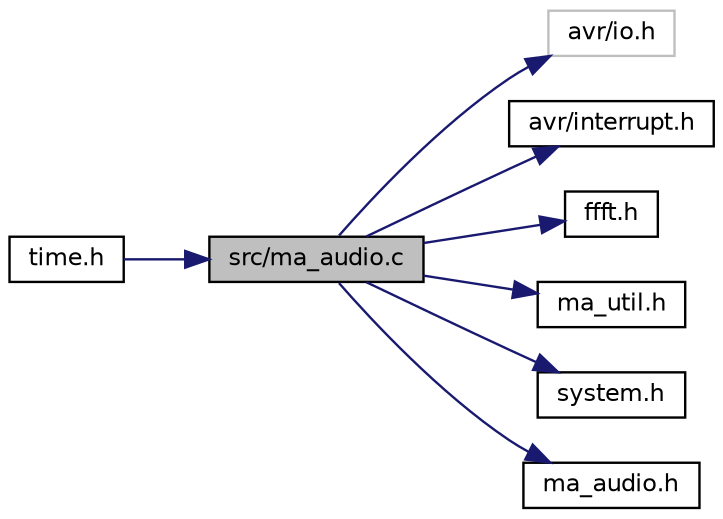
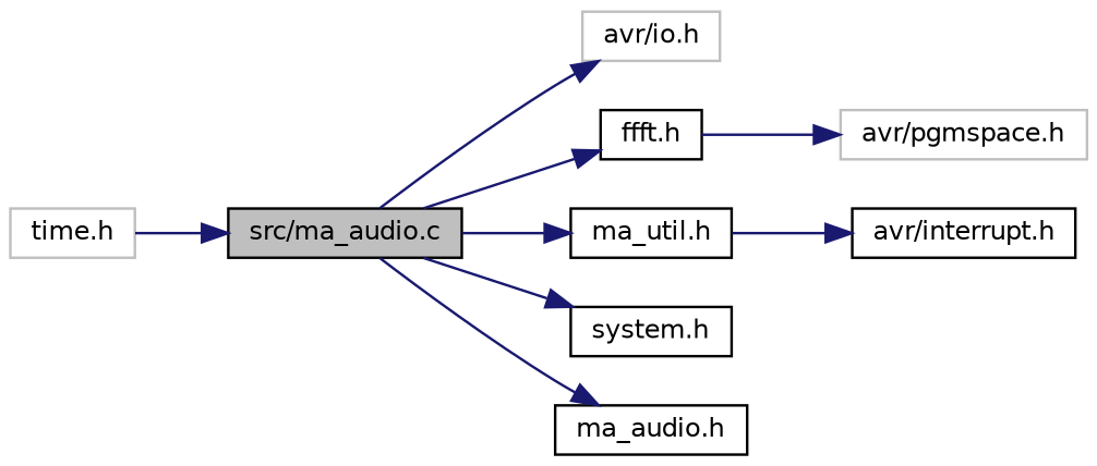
  digraph {
    rankdir=LR
    node [color=black fillcolor=white fontname=Helvetica fontsize=10 shape=record style=filled]
    edge [color=midnightblue fontname=Helvetica fontsize=10 labelfontname=Helvetica labelfontsize=10 style=solid]
    n1 [fillcolor=grey75 fontcolor=black height=0.2 label="src/ma_audio.c" width=0.4]
    n2 [color=grey75 height=0.2 label="avr/io.h" width=0.4]
    n3 [height=0.2 label="avr/interrupt.h" width=0.4]
    n4 [height=0.2 label="ffft.h" width=0.4]
    n5 [height=0.2 label="ma_util.h" width=0.4]
    n6 [height=0.2 label="system.h" width=0.4]
    n7 [height=0.2 label="ma_audio.h" width=0.4]
-   n9 [height=0.2 label="time.h" width=0.4]
+   n8 [color=grey75 height=0.2 label="avr/pgmspace.h" width=0.4]
+   n9 [color=grey75 height=0.2 label="time.h" width=0.4]
    n1 -> n2
-   n1 -> n3
+   n5 -> n3
    n1 -> n4
    n1 -> n5
    n1 -> n6
    n1 -> n7
+   n4 -> n8
    n9 -> n1
  }
